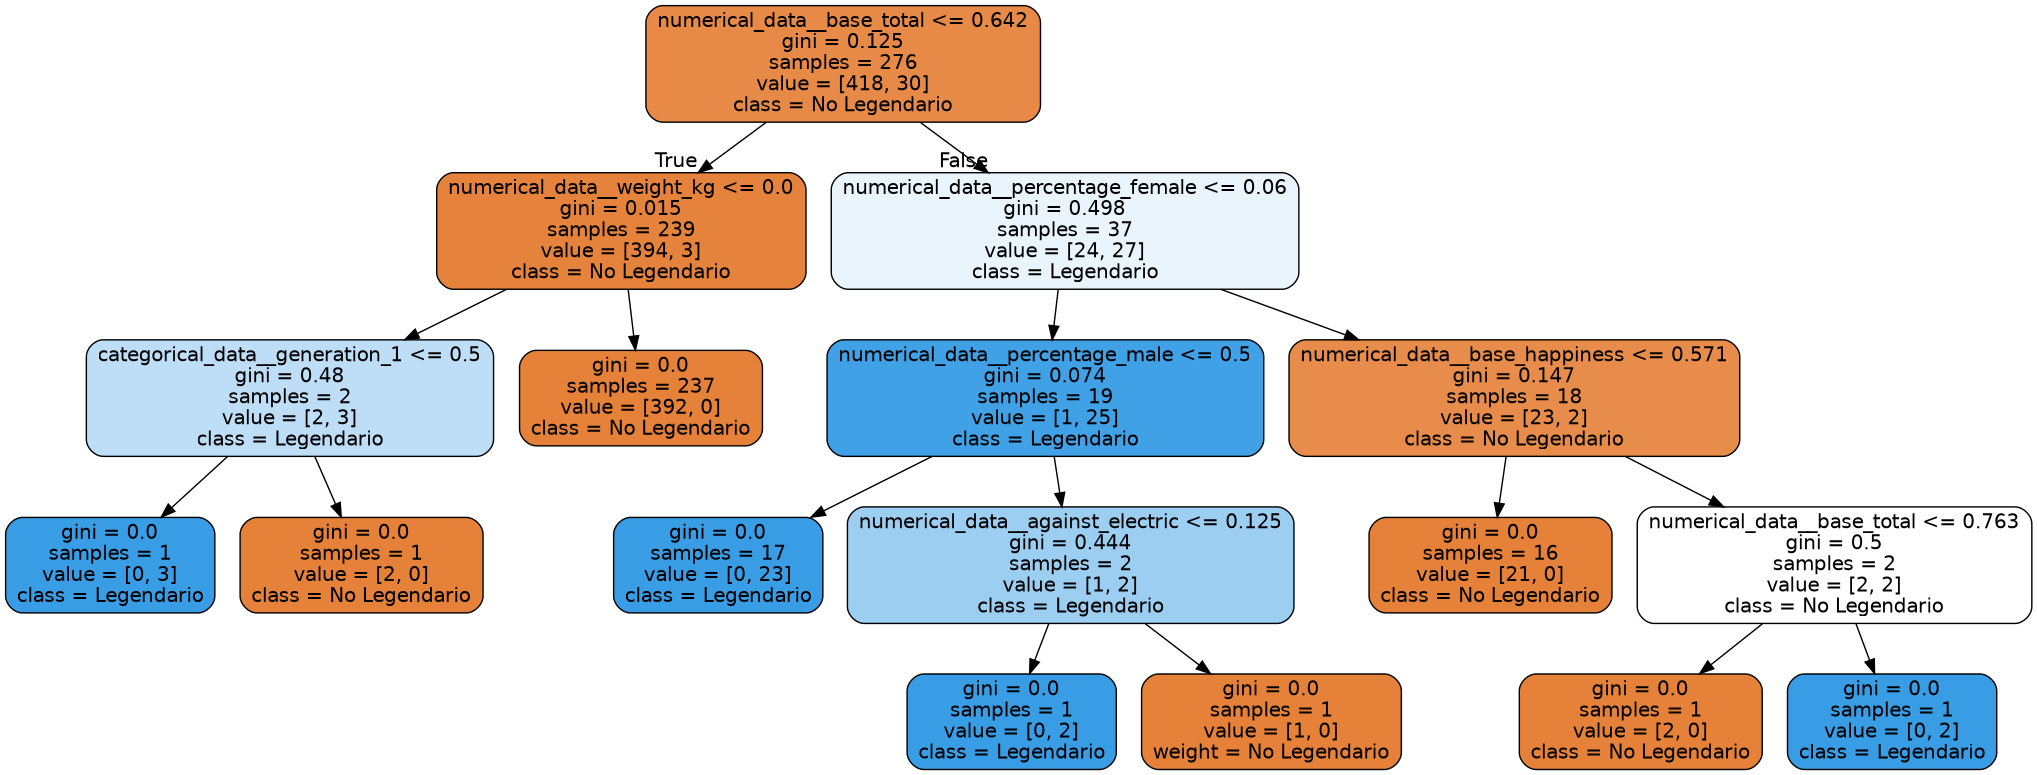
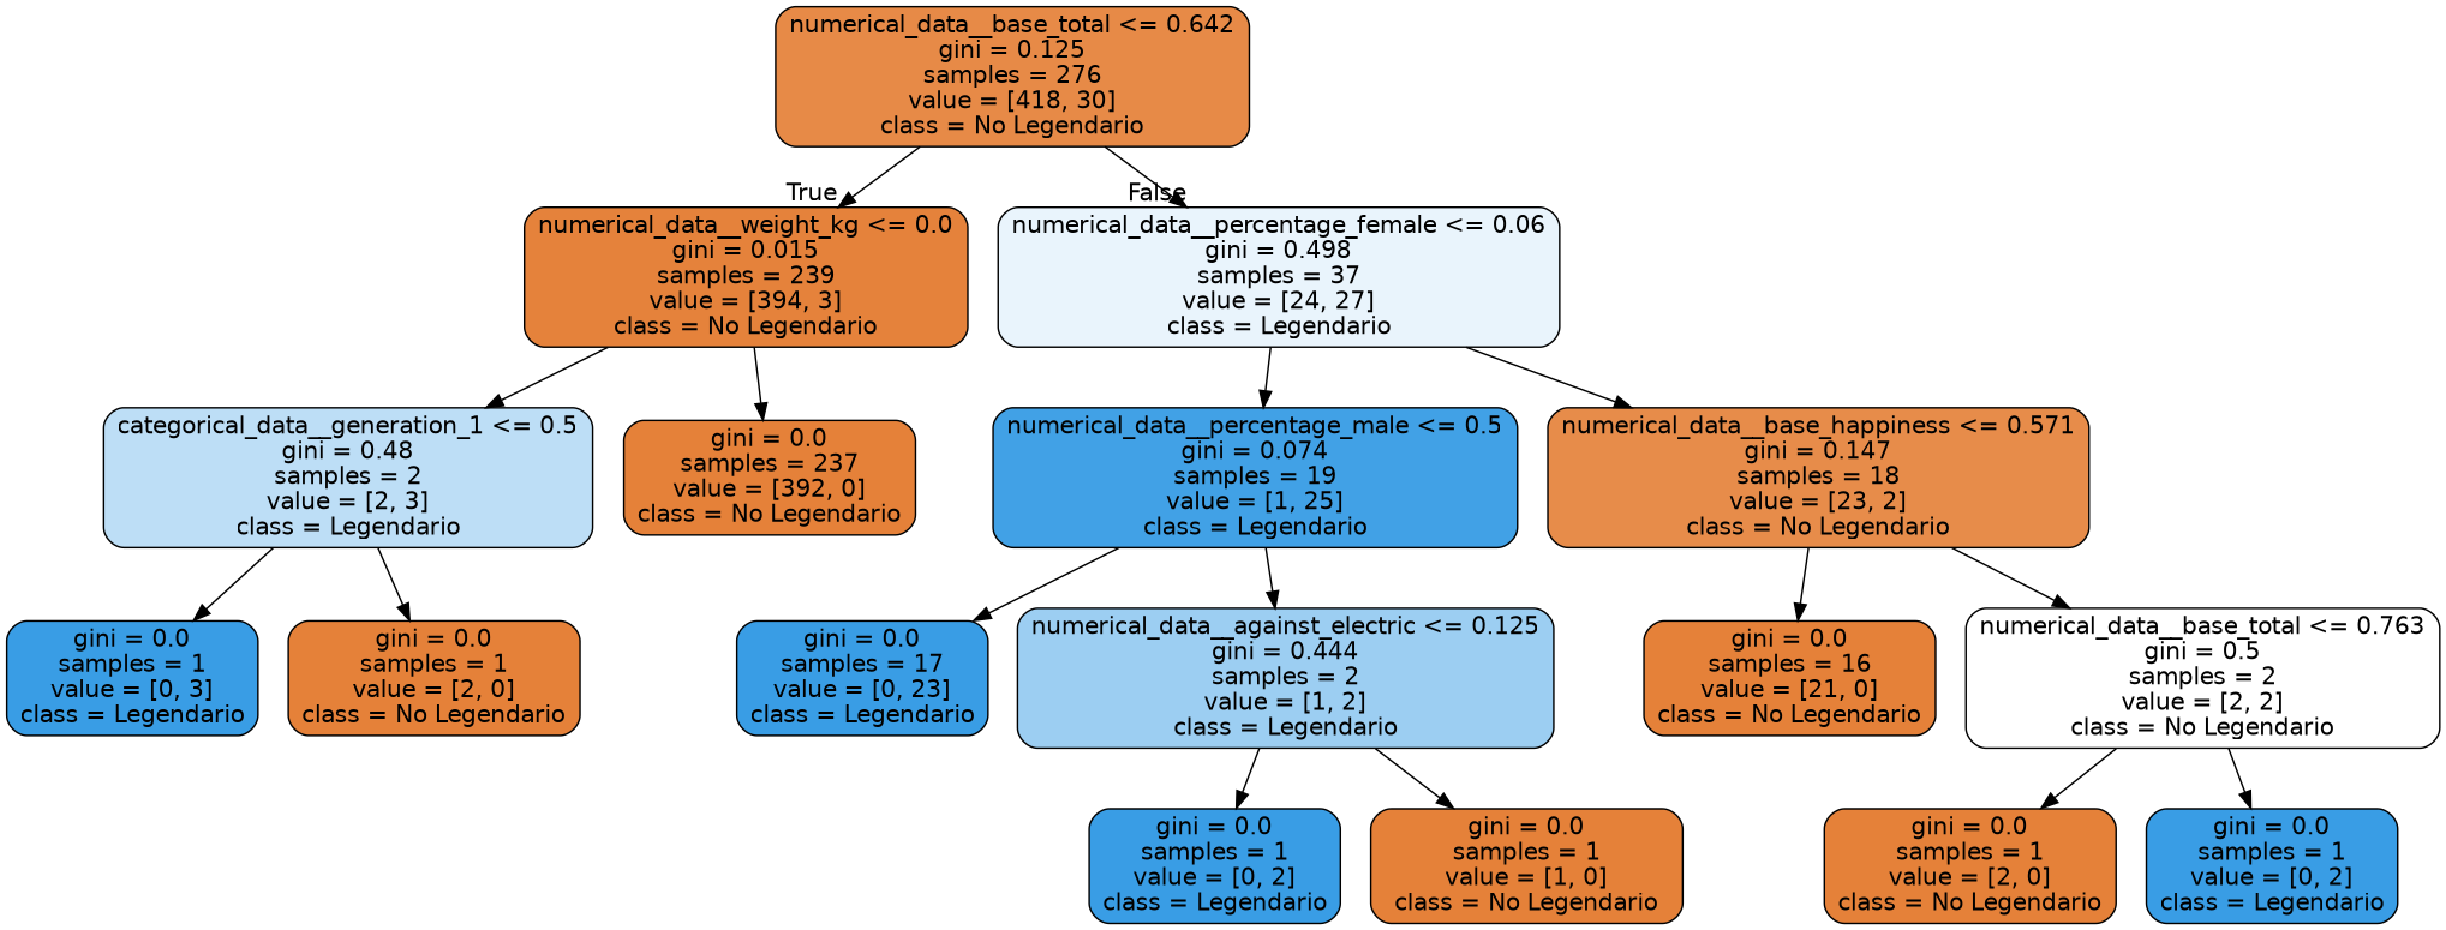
  digraph {
    node [color=black fillcolor="#e58139" fontname=helvetica shape=box style="filled, rounded"]
    edge [fontname=helvetica]
    n1 [fillcolor="#e78a47" label="numerical_data__base_total <= 0.642\ngini = 0.125\nsamples = 276\nvalue = [418, 30]\nclass = No Legendario"]
    n2 [fillcolor="#e5823b" label="numerical_data__weight_kg <= 0.0\ngini = 0.015\nsamples = 239\nvalue = [394, 3]\nclass = No Legendario"]
    n3 [fillcolor="#e9f4fc" label="numerical_data__percentage_female <= 0.06\ngini = 0.498\nsamples = 37\nvalue = [24, 27]\nclass = Legendario"]
    n4 [fillcolor="#bddef6" label="categorical_data__generation_1 <= 0.5\ngini = 0.48\nsamples = 2\nvalue = [2, 3]\nclass = Legendario"]
    n5 [label="gini = 0.0\nsamples = 237\nvalue = [392, 0]\nclass = No Legendario"]
    n6 [fillcolor="#399de5" label="gini = 0.0\nsamples = 1\nvalue = [0, 3]\nclass = Legendario"]
    n7 [label="gini = 0.0\nsamples = 1\nvalue = [2, 0]\nclass = No Legendario"]
    n8 [fillcolor="#41a1e6" label="numerical_data__percentage_male <= 0.5\ngini = 0.074\nsamples = 19\nvalue = [1, 25]\nclass = Legendario"]
    n9 [fillcolor="#e78c4a" label="numerical_data__base_happiness <= 0.571\ngini = 0.147\nsamples = 18\nvalue = [23, 2]\nclass = No Legendario"]
    n10 [fillcolor="#399de5" label="gini = 0.0\nsamples = 17\nvalue = [0, 23]\nclass = Legendario"]
    n11 [fillcolor="#9ccef2" label="numerical_data__against_electric <= 0.125\ngini = 0.444\nsamples = 2\nvalue = [1, 2]\nclass = Legendario"]
    n12 [fillcolor="#399de5" label="gini = 0.0\nsamples = 1\nvalue = [0, 2]\nclass = Legendario"]
-   n13 [label="gini = 0.0\nsamples = 1\nvalue = [1, 0]\nweight = No Legendario"]
+   n13 [label="gini = 0.0\nsamples = 1\nvalue = [1, 0]\nclass = No Legendario"]
    n14 [label="gini = 0.0\nsamples = 16\nvalue = [21, 0]\nclass = No Legendario"]
    n15 [fillcolor="#ffffff" label="numerical_data__base_total <= 0.763\ngini = 0.5\nsamples = 2\nvalue = [2, 2]\nclass = No Legendario"]
    n16 [label="gini = 0.0\nsamples = 1\nvalue = [2, 0]\nclass = No Legendario"]
    n17 [fillcolor="#399de5" label="gini = 0.0\nsamples = 1\nvalue = [0, 2]\nclass = Legendario"]
    n1 -> n2 [headlabel=True labelangle=45 labeldistance=2.5]
    n1 -> n3 [headlabel=False labelangle=-45 labeldistance=2.5]
    n2 -> n4
    n2 -> n5
    n3 -> n8
    n3 -> n9
    n4 -> n6
    n4 -> n7
    n8 -> n10
    n8 -> n11
    n9 -> n14
    n9 -> n15
    n11 -> n12
    n11 -> n13
    n15 -> n16
    n15 -> n17
  }
